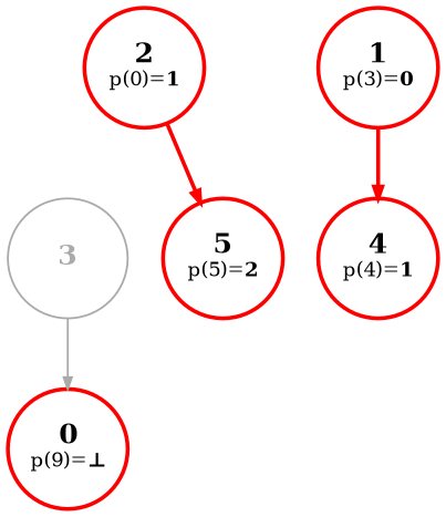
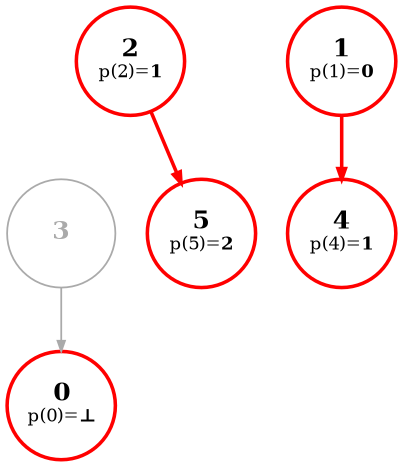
  digraph {
    fontname="DejaVu Serif"
    normalize=true
    scale=1.0
    splines=line
    node [color=red fixedsize=true fontname="DejaVu Serif" shape=circle style=bold]
    edge [arrowsize=0.6 color=red fontname="DejaVu Serif" fontsize=9 style=bold]
    n1 [color="#aaaaaa" fontcolor="#aaaaaa" label=<             <table border="0" cellpadding="0" cellspacing="0">                 <tr>                     <td><b>3</b></td>                 </tr>             </table>         > width=0.85 style=""]
-   n2 [label=<             <table border="0" cellpadding="0" cellspacing="0">                 <tr>                     <td><b>0</b></td>                 </tr>                 <tr>                     <td><font point-size="10">p(9)=<b>⊥</b></font></td>                 </tr>             </table>         > width=0.85]
-   n3 [label=<             <table border="0" cellpadding="0" cellspacing="0">                 <tr>                     <td><b>1</b></td>                 </tr>                 <tr>                     <td><font point-size="10">p(3)=<b>0</b></font></td>                 </tr>             </table>         > width=0.85]
+   n2 [label=<             <table border="0" cellpadding="0" cellspacing="0">                 <tr>                     <td><b>0</b></td>                 </tr>                 <tr>                     <td><font point-size="10">p(0)=<b>⊥</b></font></td>                 </tr>             </table>         > width=0.85]
+   n3 [label=<             <table border="0" cellpadding="0" cellspacing="0">                 <tr>                     <td><b>1</b></td>                 </tr>                 <tr>                     <td><font point-size="10">p(1)=<b>0</b></font></td>                 </tr>             </table>         > width=0.85]
    n4 [label=<             <table border="0" cellpadding="0" cellspacing="0">                 <tr>                     <td><b>4</b></td>                 </tr>                 <tr>                     <td><font point-size="10">p(4)=<b>1</b></font></td>                 </tr>             </table>         > width=0.85]
-   n5 [label=<             <table border="0" cellpadding="0" cellspacing="0">                 <tr>                     <td><b>2</b></td>                 </tr>                 <tr>                     <td><font point-size="10">p(0)=<b>1</b></font></td>                 </tr>             </table>         > width=0.85]
+   n5 [label=<             <table border="0" cellpadding="0" cellspacing="0">                 <tr>                     <td><b>2</b></td>                 </tr>                 <tr>                     <td><font point-size="10">p(2)=<b>1</b></font></td>                 </tr>             </table>         > width=0.85]
    n6 [label=<             <table border="0" cellpadding="0" cellspacing="0">                 <tr>                     <td><b>5</b></td>                 </tr>                 <tr>                     <td><font point-size="10">p(5)=<b>2</b></font></td>                 </tr>             </table>         > width=0.85]
    n1 -> n2 [color="#aaaaaa" style=""]
    n3 -> n4
    n5 -> n1 [style=invis color=""]
    n5 -> n6
  }
